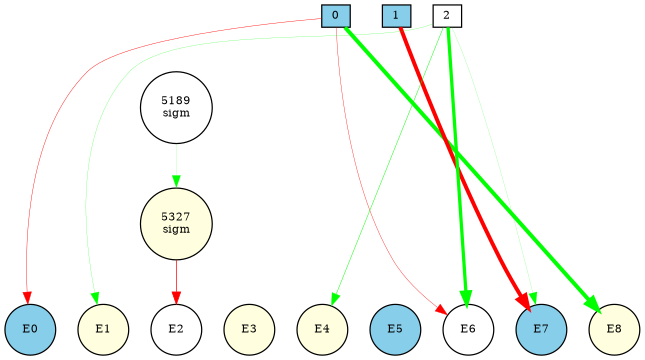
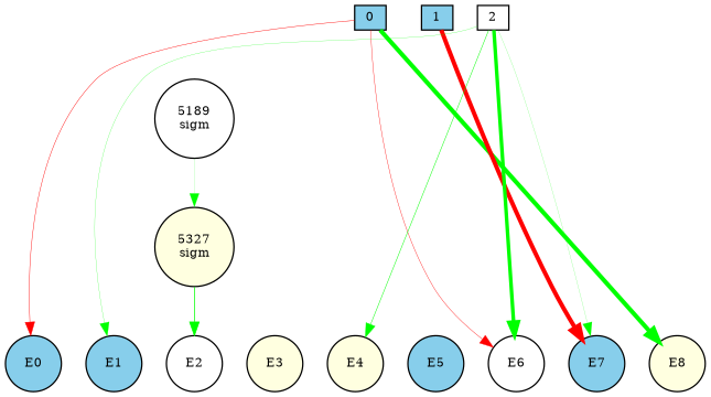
  digraph {
    node [fillcolor=skyblue fontsize=9 shape=circle style=filled]
    edge [style=invis]
    0 [height=0.2 shape=box width=0.2]
    1 [height=0.2 shape=box width=0.2]
    2 [fillcolor=white height=0.2 shape=box width=0.2]
    E0 [height=0.2 width=0.2]
-   E1 [fillcolor=lightyellow height=0.2 width=0.2]
+   E1 [height=0.2 width=0.2]
    E2 [fillcolor=white height=0.2 width=0.2]
    E3 [fillcolor=lightyellow height=0.2 width=0.2]
    E4 [fillcolor=lightyellow height=0.2 width=0.2]
    E5 [height=0.2 width=0.2]
    E6 [fillcolor=white height=0.2 width=0.2]
    E7 [height=0.2 width=0.2]
    E8 [fillcolor=lightyellow height=0.2 width=0.2]
    n13 [fillcolor=white height=0.2 label="5189\nsigm" width=0.2]
    n14 [fillcolor=lightyellow height=0.2 label="5327\nsigm" width=0.2]
    subgraph sub_1 {
      rank=source
      0
      1
      2
    }
    subgraph sub_2 {
      rank=sink
      E0
      E1
      E2
      E3
      E4
      E5
      E6
      E7
      E8
    }
    0 -> 1
    0 -> E0 [color=red penwidth=0.3291264125858848 style=solid]
    0 -> E6 [color=red penwidth=0.28624598978425914 style=solid]
    0 -> E8 [color=green penwidth=3.2139359132758916 style=solid]
    1 -> 2
    1 -> E7 [color=red penwidth=3.17501695785785 style=solid]
    2 -> E1 [color=green penwidth=0.16686270390754798 style=solid]
    2 -> E4 [color=green penwidth=0.3728210635688679 style=solid]
    2 -> E6 [color=green penwidth=2.6455249155699327 style=solid]
    2 -> E7 [color=green penwidth=0.11938313835646486 style=solid]
    E0 -> E1
    E1 -> E2
    E2 -> E3
    E3 -> E4
    E4 -> E5
    E5 -> E6
    E6 -> E7
    E7 -> E8
    n13 -> n14 [color=green penwidth=0.10407969215708915 style=solid]
-   n14 -> E2 [color=red penwidth=0.5769212448596044 style=solid]
+   n14 -> E2 [color=green penwidth=0.5769212448596044 style=solid]
  }
